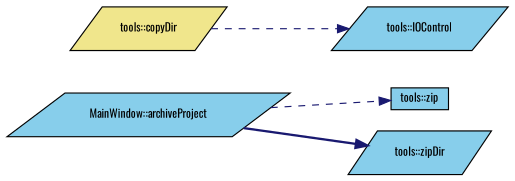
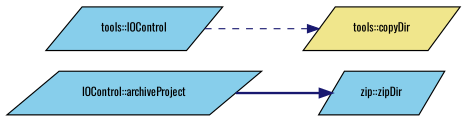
  digraph {
    fontname=Oswald
    rankdir=LR
    node [color=black fillcolor=skyblue fontname=Oswald fontsize=10 shape=parallelogram style=filled]
    edge [color=midnightblue fontname=Oswald fontsize=10 labelfontname=Helvetica labelfontsize=10 style=dashed]
-   n1 [fontcolor=black height=0.2 label="MainWindow::archiveProject" width=0.4]
-   n2 [height=0.2 label="tools::zip" shape=box width=0.4]
-   n3 [height=0.2 label="tools::zipDir" width=0.4]
+   n1 [fontcolor=black height=0.2 label="IOControl::archiveProject" width=0.4]
+   n3 [height=0.2 label="zip::zipDir" width=0.4]
    n4 [height=0.2 label="tools::IOControl" width=0.4]
    n5 [fillcolor=khaki height=0.2 label="tools::copyDir" width=0.4]
-   n1 -> n2
    n1 -> n3 [style=bold]
-   n5 -> n4
+   n4 -> n5
  }
